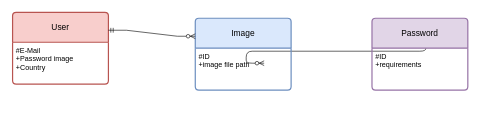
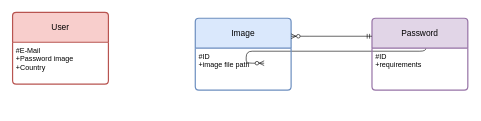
  <mxCell id="0" />
  <mxCell id="1" parent="0" />
  <mxCell id="2" value="" style="edgeStyle=entityRelationEdgeStyle;endArrow=ERzeroToMany;startArrow=ERone;endFill=1;startFill=0;" parent="1" edge="1"><mxGeometry width="100" height="100" relative="1" as="geometry"><mxPoint x="680" y="65" as="sourcePoint" /><mxPoint x="440" y="105" as="targetPoint" /></mxGeometry></mxCell>
  <mxCell id="3" value="User" style="swimlane;childLayout=stackLayout;horizontal=1;startSize=50;horizontalStack=0;rounded=1;fontSize=14;fontStyle=0;strokeWidth=2;resizeParent=0;resizeLast=1;shadow=0;dashed=0;align=center;arcSize=4;whiteSpace=wrap;html=1;fillColor=#f8cecc;strokeColor=#b85450;" vertex="1" parent="1"><mxGeometry x="20" y="20" width="160" height="120" as="geometry" /></mxCell>
  <mxCell id="4" value="&lt;div&gt;#E-Mail&lt;/div&gt;&lt;div&gt;+Password image&lt;br&gt;&lt;/div&gt;&lt;div&gt;+Country &lt;br&gt;&lt;/div&gt;" style="align=left;strokeColor=none;fillColor=none;spacingLeft=4;fontSize=12;verticalAlign=top;resizable=0;rotatable=0;part=1;html=1;" vertex="1" parent="3"><mxGeometry y="50" width="160" height="70" as="geometry" /></mxCell>
  <mxCell id="5" value="Image" style="swimlane;childLayout=stackLayout;horizontal=1;startSize=50;horizontalStack=0;rounded=1;fontSize=14;fontStyle=0;strokeWidth=2;resizeParent=0;resizeLast=1;shadow=0;dashed=0;align=center;arcSize=4;whiteSpace=wrap;html=1;fillColor=#dae8fc;strokeColor=#6c8ebf;" vertex="1" parent="1"><mxGeometry x="325" y="30" width="160" height="120" as="geometry" /></mxCell>
  <mxCell id="6" value="&lt;div&gt;#ID&lt;/div&gt;&lt;div&gt;+image file path&lt;/div&gt;&lt;div&gt;&lt;br&gt;&lt;/div&gt;" style="align=left;strokeColor=none;fillColor=none;spacingLeft=4;fontSize=12;verticalAlign=top;resizable=0;rotatable=0;part=1;html=1;" vertex="1" parent="5"><mxGeometry y="50" width="160" height="70" as="geometry" /></mxCell>
- <mxCell id="7" value="" style="edgeStyle=entityRelationEdgeStyle;fontSize=12;html=1;endArrow=ERzeroToMany;startArrow=ERmandOne;rounded=0;entryX=0;entryY=0.25;entryDx=0;entryDy=0;exitX=1;exitY=0.25;exitDx=0;exitDy=0;" edge="1" parent="1" source="3" target="5"><mxGeometry width="100" height="100" relative="1" as="geometry"><mxPoint x="210" y="140" as="sourcePoint" /><mxPoint x="310" y="40" as="targetPoint" /></mxGeometry></mxCell>
  <mxCell id="8" value="Password" style="swimlane;childLayout=stackLayout;horizontal=1;startSize=50;horizontalStack=0;rounded=1;fontSize=14;fontStyle=0;strokeWidth=2;resizeParent=0;resizeLast=1;shadow=0;dashed=0;align=center;arcSize=4;whiteSpace=wrap;html=1;fillColor=#e1d5e7;strokeColor=#9673a6;" vertex="1" parent="1"><mxGeometry x="620" y="30" width="160" height="120" as="geometry" /></mxCell>
  <mxCell id="9" value="&lt;div&gt;#ID&lt;/div&gt;&lt;div&gt;+requirements&lt;/div&gt;" style="align=left;strokeColor=none;fillColor=none;spacingLeft=4;fontSize=12;verticalAlign=top;resizable=0;rotatable=0;part=1;html=1;" vertex="1" parent="8"><mxGeometry y="50" width="160" height="70" as="geometry" /></mxCell>
+ <mxCell id="10" value="" style="edgeStyle=entityRelationEdgeStyle;fontSize=12;html=1;endArrow=ERzeroToMany;startArrow=ERmandOne;rounded=0;entryX=1;entryY=0.25;entryDx=0;entryDy=0;exitX=0;exitY=0.25;exitDx=0;exitDy=0;" edge="1" parent="1" source="8" target="5"><mxGeometry width="100" height="100" relative="1" as="geometry"><mxPoint x="610" y="210" as="sourcePoint" /><mxPoint x="520" y="20" as="targetPoint" /><Array as="points"><mxPoint x="450" y="160" /><mxPoint x="420" y="180" /><mxPoint x="510" y="140" /><mxPoint x="500" y="110" /><mxPoint x="470" y="150" /><mxPoint x="460" y="150" /><mxPoint x="460" y="170" /><mxPoint x="470" y="150" /><mxPoint x="480" y="150" /></Array></mxGeometry></mxCell>
